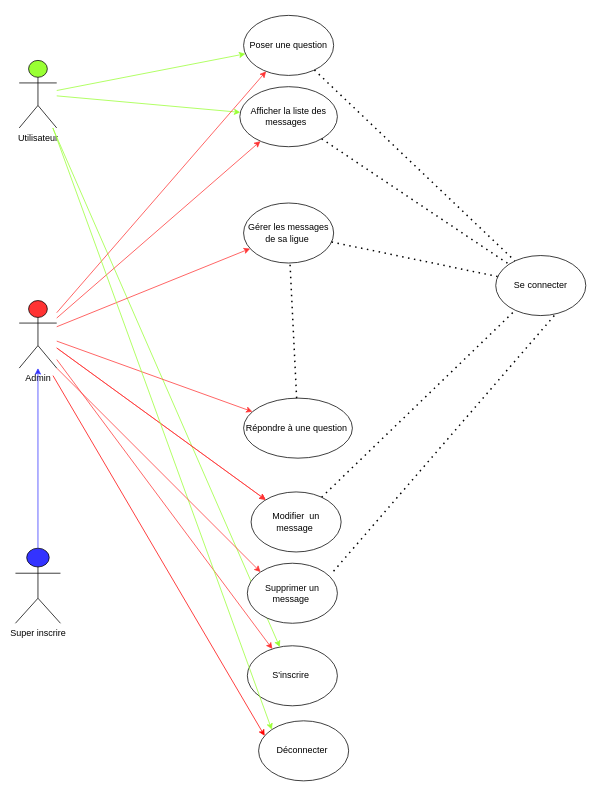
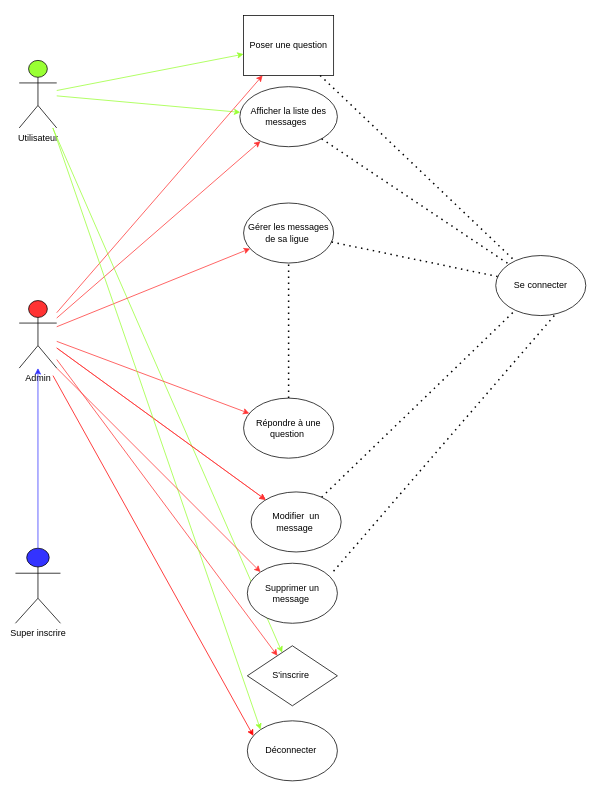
  <mxCell id="0" />
  <mxCell id="1" parent="0" />
  <mxCell id="2" value="Utilisateur" style="shape=umlActor;verticalLabelPosition=bottom;verticalAlign=top;html=1;outlineConnect=0;fillColor=#99FF33;" vertex="1" parent="1"><mxGeometry x="25" y="80" width="50" height="90" as="geometry" /></mxCell>
  <mxCell id="3" value="Admin" style="shape=umlActor;verticalLabelPosition=bottom;verticalAlign=top;html=1;outlineConnect=0;fillColor=#FF3333;" vertex="1" parent="1"><mxGeometry x="25" y="400" width="50" height="90" as="geometry" /></mxCell>
  <mxCell id="4" value="Super inscrire" style="shape=umlActor;verticalLabelPosition=bottom;verticalAlign=top;html=1;outlineConnect=0;fillColor=#3333FF;" vertex="1" parent="1"><mxGeometry x="20" y="730" width="60" height="100" as="geometry" /></mxCell>
- <mxCell id="5" value="S'inscrire&amp;nbsp;" style="ellipse;whiteSpace=wrap;html=1;" vertex="1" parent="1"><mxGeometry x="329" y="860" width="120" height="80" as="geometry" /></mxCell>
+ <mxCell id="5" value="S'inscrire&amp;nbsp;" style="rhombus;whiteSpace=wrap;html=1;" vertex="1" parent="1"><mxGeometry x="329" y="860" width="120" height="80" as="geometry" /></mxCell>
  <mxCell id="6" value="" style="endArrow=classic;html=1;rounded=0;strokeColor=#99FF33;" edge="1" parent="1" source="2" target="5"><mxGeometry width="50" height="50" relative="1" as="geometry"><mxPoint x="390" y="530" as="sourcePoint" /><mxPoint x="440" y="480" as="targetPoint" /></mxGeometry></mxCell>
  <mxCell id="7" value="Se connecter" style="ellipse;whiteSpace=wrap;html=1;" vertex="1" parent="1"><mxGeometry x="660" y="340" width="120" height="80" as="geometry" /></mxCell>
  <mxCell id="8" style="edgeStyle=orthogonalEdgeStyle;rounded=0;orthogonalLoop=1;jettySize=auto;html=1;exitX=0.5;exitY=1;exitDx=0;exitDy=0;" edge="1" parent="1" source="7" target="7"><mxGeometry relative="1" as="geometry" /></mxCell>
  <mxCell id="9" value="Afficher la liste des messages&amp;nbsp;&amp;nbsp;" style="ellipse;whiteSpace=wrap;html=1;" vertex="1" parent="1"><mxGeometry x="319" y="115" width="130" height="80" as="geometry" /></mxCell>
- <mxCell id="10" value="Poser une question" style="ellipse;whiteSpace=wrap;html=1;" vertex="1" parent="1"><mxGeometry x="324" y="20" width="120" height="80" as="geometry" /></mxCell>
+ <mxCell id="10" value="Poser une question" style="whiteSpace=wrap;html=1;rounded=0;" vertex="1" parent="1"><mxGeometry x="324" y="20" width="120" height="80" as="geometry" /></mxCell>
  <mxCell id="11" value="" style="endArrow=classic;html=1;rounded=0;strokeColor=#FF3333;" edge="1" parent="1" source="3" target="5"><mxGeometry width="50" height="50" relative="1" as="geometry"><mxPoint x="120" y="570" as="sourcePoint" /><mxPoint x="440" y="480" as="targetPoint" /></mxGeometry></mxCell>
  <mxCell id="12" value="" style="endArrow=classic;html=1;rounded=0;strokeColor=#99FF33;" edge="1" parent="1" source="2" target="9"><mxGeometry width="50" height="50" relative="1" as="geometry"><mxPoint x="390" y="530" as="sourcePoint" /><mxPoint x="440" y="480" as="targetPoint" /></mxGeometry></mxCell>
  <mxCell id="13" value="" style="endArrow=classic;html=1;rounded=0;strokeColor=#99FF33;" edge="1" parent="1" source="2" target="10"><mxGeometry width="50" height="50" relative="1" as="geometry"><mxPoint x="390" y="530" as="sourcePoint" /><mxPoint x="440" y="480" as="targetPoint" /></mxGeometry></mxCell>
  <mxCell id="14" value="" style="endArrow=classic;html=1;rounded=0;strokeColor=#FF3333;" edge="1" parent="1" source="3" target="9"><mxGeometry width="50" height="50" relative="1" as="geometry"><mxPoint x="390" y="530" as="sourcePoint" /><mxPoint x="440" y="480" as="targetPoint" /></mxGeometry></mxCell>
- <mxCell id="15" value="Répondre à une question&amp;nbsp;" style="ellipse;whiteSpace=wrap;html=1;" vertex="1" parent="1"><mxGeometry x="324" y="530" width="145" height="80" as="geometry" /></mxCell>
+ <mxCell id="15" value="Répondre à une question&amp;nbsp;" style="ellipse;whiteSpace=wrap;html=1;" vertex="1" parent="1"><mxGeometry x="324" y="530" width="120" height="80" as="geometry" /></mxCell>
  <mxCell id="16" value="" style="endArrow=classic;html=1;rounded=0;strokeColor=#FF3333;" edge="1" parent="1" source="3" target="15"><mxGeometry width="50" height="50" relative="1" as="geometry"><mxPoint x="390" y="530" as="sourcePoint" /><mxPoint x="440" y="480" as="targetPoint" /></mxGeometry></mxCell>
  <mxCell id="17" value="" style="endArrow=classic;html=1;rounded=0;strokeColor=#FF3333;" edge="1" parent="1" source="3" target="22"><mxGeometry width="50" height="50" relative="1" as="geometry"><mxPoint x="390" y="530" as="sourcePoint" /><mxPoint x="440" y="480" as="targetPoint" /></mxGeometry></mxCell>
  <mxCell id="18" value="Gérer les messages de sa ligue&amp;nbsp;" style="ellipse;whiteSpace=wrap;html=1;" vertex="1" parent="1"><mxGeometry x="324" y="270" width="120" height="80" as="geometry" /></mxCell>
  <mxCell id="19" value="" style="endArrow=classic;html=1;rounded=0;strokeColor=#FF3333;" edge="1" parent="1" source="3" target="18"><mxGeometry width="50" height="50" relative="1" as="geometry"><mxPoint x="390" y="530" as="sourcePoint" /><mxPoint x="440" y="480" as="targetPoint" /></mxGeometry></mxCell>
  <mxCell id="20" value="" style="endArrow=none;dashed=1;html=1;dashPattern=1 3;strokeWidth=2;rounded=0;" edge="1" parent="1" source="10" target="7"><mxGeometry width="50" height="50" relative="1" as="geometry"><mxPoint x="390" y="530" as="sourcePoint" /><mxPoint x="440" y="480" as="targetPoint" /></mxGeometry></mxCell>
  <mxCell id="21" value="" style="endArrow=classic;html=1;rounded=0;strokeColor=#FF3333;" edge="1" parent="1" source="3" target="22"><mxGeometry width="50" height="50" relative="1" as="geometry"><mxPoint x="75" y="462" as="sourcePoint" /><mxPoint x="527" y="762" as="targetPoint" /></mxGeometry></mxCell>
  <mxCell id="22" value="Modifier&amp;nbsp; un message&amp;nbsp;" style="ellipse;whiteSpace=wrap;html=1;" vertex="1" parent="1"><mxGeometry x="334" y="655" width="120" height="80" as="geometry" /></mxCell>
  <mxCell id="23" value="" style="endArrow=none;dashed=1;html=1;dashPattern=1 3;strokeWidth=2;rounded=0;" edge="1" parent="1" source="9" target="7"><mxGeometry width="50" height="50" relative="1" as="geometry"><mxPoint x="390" y="530" as="sourcePoint" /><mxPoint x="440" y="480" as="targetPoint" /></mxGeometry></mxCell>
  <mxCell id="24" value="" style="endArrow=none;dashed=1;html=1;dashPattern=1 3;strokeWidth=2;rounded=0;" edge="1" parent="1" source="18" target="7"><mxGeometry width="50" height="50" relative="1" as="geometry"><mxPoint x="390" y="530" as="sourcePoint" /><mxPoint x="440" y="480" as="targetPoint" /></mxGeometry></mxCell>
  <mxCell id="25" value="" style="endArrow=none;dashed=1;html=1;dashPattern=1 3;strokeWidth=2;rounded=0;" edge="1" parent="1" source="15" target="18"><mxGeometry width="50" height="50" relative="1" as="geometry"><mxPoint x="390" y="530" as="sourcePoint" /><mxPoint x="440" y="480" as="targetPoint" /></mxGeometry></mxCell>
  <mxCell id="26" value="" style="endArrow=none;dashed=1;html=1;dashPattern=1 3;strokeWidth=2;rounded=0;" edge="1" parent="1" source="22" target="7"><mxGeometry width="50" height="50" relative="1" as="geometry"><mxPoint x="390" y="530" as="sourcePoint" /><mxPoint x="440" y="480" as="targetPoint" /></mxGeometry></mxCell>
  <mxCell id="27" value="" style="endArrow=classic;html=1;rounded=0;strokeColor=#3333FF;" edge="1" parent="1" source="4" target="3"><mxGeometry width="50" height="50" relative="1" as="geometry"><mxPoint x="460" y="540" as="sourcePoint" /><mxPoint x="510" y="490" as="targetPoint" /></mxGeometry></mxCell>
  <mxCell id="28" value="" style="endArrow=classic;html=1;rounded=0;strokeColor=#FF3333;" edge="1" parent="1" source="3" target="10"><mxGeometry width="50" height="50" relative="1" as="geometry"><mxPoint x="70" y="340" as="sourcePoint" /><mxPoint x="120" y="290" as="targetPoint" /></mxGeometry></mxCell>
  <mxCell id="29" value="Supprimer un message&amp;nbsp;" style="ellipse;whiteSpace=wrap;html=1;" vertex="1" parent="1"><mxGeometry x="329" y="750" width="120" height="80" as="geometry" /></mxCell>
- <mxCell id="30" value="Déconnecter&amp;nbsp;" style="ellipse;whiteSpace=wrap;html=1;" vertex="1" parent="1"><mxGeometry x="344" y="960" width="120" height="80" as="geometry" /></mxCell>
+ <mxCell id="30" value="Déconnecter&amp;nbsp;" style="ellipse;whiteSpace=wrap;html=1;" vertex="1" parent="1"><mxGeometry x="329" y="960" width="120" height="80" as="geometry" /></mxCell>
  <mxCell id="31" value="" style="endArrow=classic;html=1;rounded=0;entryX=0.067;entryY=0.25;entryDx=0;entryDy=0;entryPerimeter=0;fillColor=#f8cecc;strokeColor=#FF0000;" edge="1" parent="1" target="30"><mxGeometry width="50" height="50" relative="1" as="geometry"><mxPoint x="70" y="500" as="sourcePoint" /><mxPoint x="110" y="520" as="targetPoint" /></mxGeometry></mxCell>
  <mxCell id="32" value="" style="endArrow=classic;html=1;rounded=0;entryX=0;entryY=0;entryDx=0;entryDy=0;strokeColor=#99FF33;" edge="1" parent="1" target="30"><mxGeometry width="50" height="50" relative="1" as="geometry"><mxPoint x="70" y="170" as="sourcePoint" /><mxPoint x="180" y="460" as="targetPoint" /></mxGeometry></mxCell>
  <mxCell id="33" value="" style="endArrow=none;dashed=1;html=1;dashPattern=1 3;strokeWidth=2;rounded=0;exitX=0.65;exitY=1;exitDx=0;exitDy=0;exitPerimeter=0;entryX=0.933;entryY=0.175;entryDx=0;entryDy=0;entryPerimeter=0;" edge="1" parent="1" source="7" target="29"><mxGeometry width="50" height="50" relative="1" as="geometry"><mxPoint x="360" y="670" as="sourcePoint" /><mxPoint x="410" y="620" as="targetPoint" /></mxGeometry></mxCell>
  <mxCell id="34" value="" style="endArrow=classic;html=1;rounded=0;exitX=1;exitY=1;exitDx=0;exitDy=0;exitPerimeter=0;entryX=0;entryY=0;entryDx=0;entryDy=0;strokeColor=#FF3333;" edge="1" parent="1" source="3" target="29"><mxGeometry width="50" height="50" relative="1" as="geometry"><mxPoint x="360" y="670" as="sourcePoint" /><mxPoint x="410" y="620" as="targetPoint" /></mxGeometry></mxCell>
